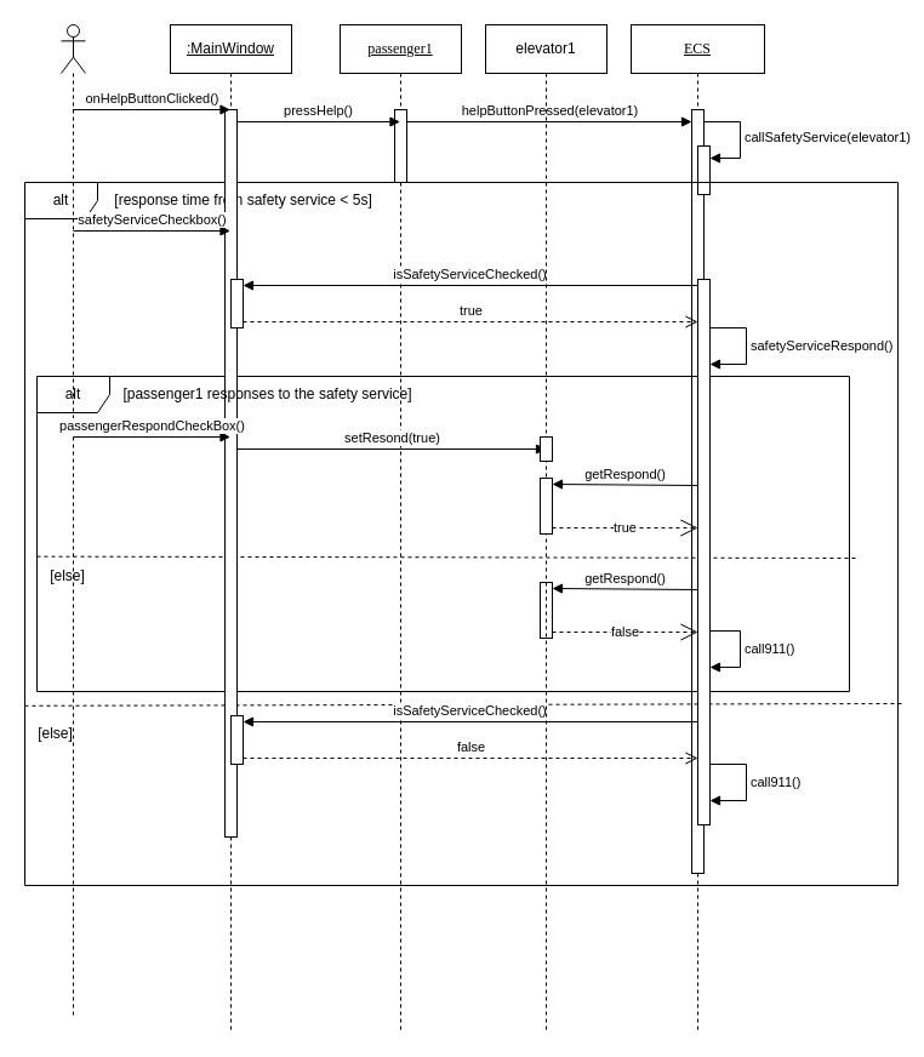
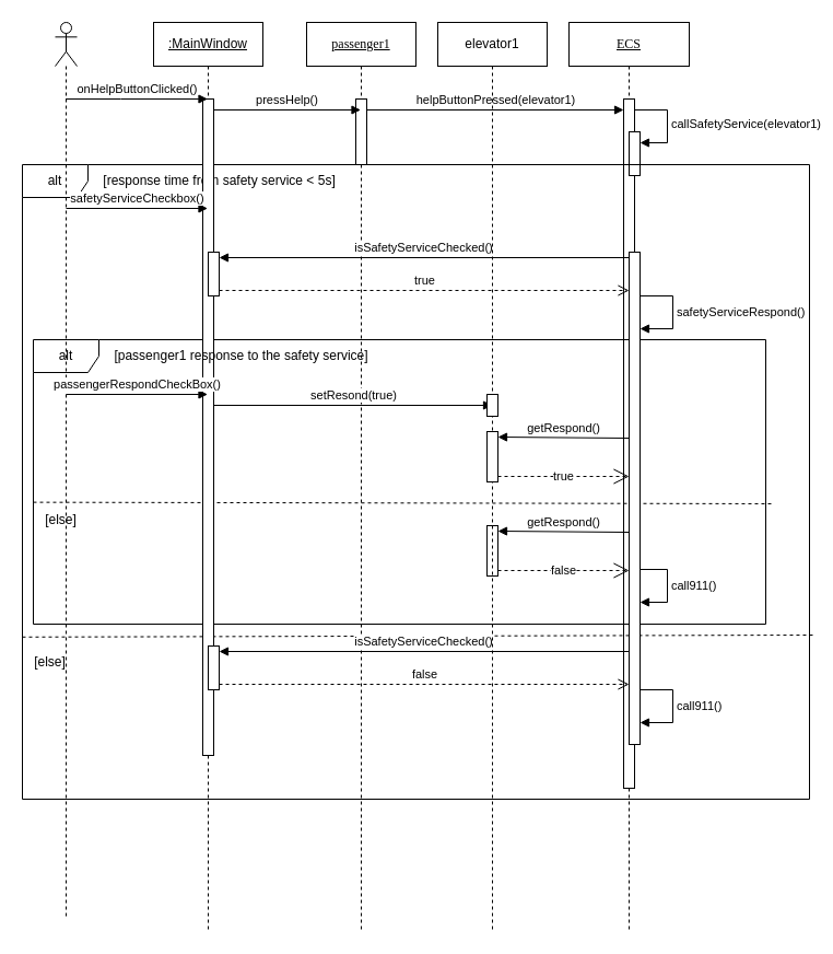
  <mxCell id="0" />
  <mxCell id="1" parent="0" />
  <mxCell id="2" value="&lt;u&gt;passenger1&lt;/u&gt;" style="shape=umlLifeline;perimeter=lifelinePerimeter;whiteSpace=wrap;html=1;container=1;collapsible=0;recursiveResize=0;outlineConnect=0;rounded=0;shadow=0;comic=0;labelBackgroundColor=none;strokeWidth=1;fontFamily=Verdana;fontSize=12;align=center;" parent="1" vertex="1"><mxGeometry x="280" y="20" width="100" height="830" as="geometry" /></mxCell>
  <mxCell id="3" value="" style="html=1;points=[[0,0,0,0,5],[0,1,0,0,-5],[1,0,0,0,5],[1,1,0,0,-5]];perimeter=orthogonalPerimeter;outlineConnect=0;targetShapes=umlLifeline;portConstraint=eastwest;newEdgeStyle={&quot;curved&quot;:0,&quot;rounded&quot;:0};" parent="2" vertex="1"><mxGeometry x="45" y="70" width="10" height="60" as="geometry" /></mxCell>
  <mxCell id="4" value="helpButtonPressed(elevator1)" style="html=1;verticalAlign=bottom;endArrow=block;curved=0;rounded=0;" parent="2" target="6" edge="1"><mxGeometry width="80" relative="1" as="geometry"><mxPoint x="55" y="80" as="sourcePoint" /><mxPoint x="229.5" y="80" as="targetPoint" /></mxGeometry></mxCell>
  <mxCell id="5" value="&lt;u&gt;ECS&lt;/u&gt;" style="shape=umlLifeline;perimeter=lifelinePerimeter;whiteSpace=wrap;html=1;container=1;collapsible=0;recursiveResize=0;outlineConnect=0;rounded=0;shadow=0;comic=0;labelBackgroundColor=none;strokeWidth=1;fontFamily=Verdana;fontSize=12;align=center;" parent="1" vertex="1"><mxGeometry x="520" y="20" width="110" height="830" as="geometry" /></mxCell>
  <mxCell id="6" value="" style="html=1;points=[[0,0,0,0,5],[0,1,0,0,-5],[1,0,0,0,5],[1,1,0,0,-5]];perimeter=orthogonalPerimeter;outlineConnect=0;targetShapes=umlLifeline;portConstraint=eastwest;newEdgeStyle={&quot;curved&quot;:0,&quot;rounded&quot;:0};" parent="5" vertex="1"><mxGeometry x="50" y="70" width="10" height="630" as="geometry" /></mxCell>
  <mxCell id="7" value="" style="html=1;points=[[0,0,0,0,5],[0,1,0,0,-5],[1,0,0,0,5],[1,1,0,0,-5]];perimeter=orthogonalPerimeter;outlineConnect=0;targetShapes=umlLifeline;portConstraint=eastwest;newEdgeStyle={&quot;curved&quot;:0,&quot;rounded&quot;:0};" parent="5" vertex="1"><mxGeometry x="55" y="100" width="10" height="40" as="geometry" /></mxCell>
  <mxCell id="8" value="callSafetyService(elevator1)" style="html=1;align=left;spacingLeft=2;endArrow=block;rounded=0;edgeStyle=orthogonalEdgeStyle;curved=0;rounded=0;" parent="5" target="7" edge="1"><mxGeometry relative="1" as="geometry"><mxPoint x="60" y="80" as="sourcePoint" /><Array as="points"><mxPoint x="90" y="110" /></Array></mxGeometry></mxCell>
  <mxCell id="9" value="alt" style="shape=umlFrame;whiteSpace=wrap;html=1;pointerEvents=0;" parent="5" vertex="1"><mxGeometry x="-500" y="130" width="720" height="580" as="geometry" /></mxCell>
  <mxCell id="10" value="" style="endArrow=none;dashed=1;html=1;rounded=0;exitX=-0.002;exitY=0.548;exitDx=0;exitDy=0;exitPerimeter=0;entryX=1.003;entryY=0.544;entryDx=0;entryDy=0;entryPerimeter=0;" parent="5" edge="1"><mxGeometry width="50" height="50" relative="1" as="geometry"><mxPoint x="-500.0" y="561.8" as="sourcePoint" /><mxPoint x="223.6" y="560.0" as="targetPoint" /></mxGeometry></mxCell>
  <mxCell id="11" value="[else]" style="text;html=1;align=center;verticalAlign=middle;resizable=0;points=[];autosize=1;strokeColor=none;fillColor=none;" parent="5" vertex="1"><mxGeometry x="-500" y="570" width="50" height="30" as="geometry" /></mxCell>
  <mxCell id="12" value="alt" style="shape=umlFrame;whiteSpace=wrap;html=1;pointerEvents=0;" parent="5" vertex="1"><mxGeometry x="-490" y="290" width="670" height="260" as="geometry" /></mxCell>
  <mxCell id="13" value="" style="endArrow=none;dashed=1;html=1;rounded=0;exitX=-0.004;exitY=0.647;exitDx=0;exitDy=0;exitPerimeter=0;entryX=1.006;entryY=0.653;entryDx=0;entryDy=0;entryPerimeter=0;" parent="5" edge="1"><mxGeometry width="50" height="50" relative="1" as="geometry"><mxPoint x="-490.0" y="438.62" as="sourcePoint" /><mxPoint x="186.7" y="440.0" as="targetPoint" /></mxGeometry></mxCell>
  <mxCell id="14" value="[else]" style="text;html=1;align=center;verticalAlign=middle;resizable=0;points=[];autosize=1;strokeColor=none;fillColor=none;" parent="5" vertex="1"><mxGeometry x="-490" y="440" width="50" height="30" as="geometry" /></mxCell>
  <mxCell id="15" value="" style="html=1;points=[[0,0,0,0,5],[0,1,0,0,-5],[1,0,0,0,5],[1,1,0,0,-5]];perimeter=orthogonalPerimeter;outlineConnect=0;targetShapes=umlLifeline;portConstraint=eastwest;newEdgeStyle={&quot;curved&quot;:0,&quot;rounded&quot;:0};" parent="5" vertex="1"><mxGeometry x="55" y="210" width="10" height="450" as="geometry" /></mxCell>
  <mxCell id="16" value="safetyServiceRespond()" style="html=1;align=left;spacingLeft=2;endArrow=block;rounded=0;edgeStyle=orthogonalEdgeStyle;curved=0;rounded=0;" parent="5" target="15" edge="1"><mxGeometry relative="1" as="geometry"><mxPoint x="65" y="250" as="sourcePoint" /><Array as="points"><mxPoint x="95" y="250" /><mxPoint x="95" y="280" /></Array><mxPoint x="70" y="280.018" as="targetPoint" /></mxGeometry></mxCell>
  <mxCell id="17" value="[response time from safety service &amp;lt; 5s]" style="text;html=1;align=center;verticalAlign=middle;resizable=0;points=[];autosize=1;strokeColor=none;fillColor=none;" parent="5" vertex="1"><mxGeometry x="-440" y="130" width="240" height="30" as="geometry" /></mxCell>
  <mxCell id="18" value="setResond(true)" style="html=1;verticalAlign=bottom;endArrow=block;curved=0;rounded=0;" parent="5" source="28" edge="1"><mxGeometry width="80" relative="1" as="geometry"><mxPoint x="-150" y="350" as="sourcePoint" /><mxPoint x="-70" y="350" as="targetPoint" /></mxGeometry></mxCell>
  <mxCell id="19" value="getRespond()" style="html=1;verticalAlign=bottom;endArrow=block;curved=0;rounded=0;entryX=1;entryY=0;entryDx=0;entryDy=5;entryPerimeter=0;" parent="5" target="20" edge="1"><mxGeometry width="80" relative="1" as="geometry"><mxPoint x="55" y="466" as="sourcePoint" /><mxPoint x="-60" y="466" as="targetPoint" /></mxGeometry></mxCell>
  <mxCell id="20" value="" style="html=1;points=[[0,0,0,0,5],[0,1,0,0,-5],[1,0,0,0,5],[1,1,0,0,-5]];perimeter=orthogonalPerimeter;outlineConnect=0;targetShapes=umlLifeline;portConstraint=eastwest;newEdgeStyle={&quot;curved&quot;:0,&quot;rounded&quot;:0};" parent="5" vertex="1"><mxGeometry x="-75" y="460" width="10" height="46" as="geometry" /></mxCell>
  <mxCell id="21" value="false" style="endArrow=open;endSize=12;dashed=1;html=1;rounded=0;exitX=1;exitY=1;exitDx=0;exitDy=-5;exitPerimeter=0;" parent="5" source="20" edge="1"><mxGeometry width="160" relative="1" as="geometry"><mxPoint x="-60" y="506" as="sourcePoint" /><mxPoint x="55" y="501" as="targetPoint" /></mxGeometry></mxCell>
  <mxCell id="22" value="call911()" style="html=1;align=left;spacingLeft=2;endArrow=block;rounded=0;edgeStyle=orthogonalEdgeStyle;curved=0;rounded=0;" parent="5" source="15" edge="1"><mxGeometry relative="1" as="geometry"><mxPoint x="70" y="500" as="sourcePoint" /><Array as="points"><mxPoint x="90" y="500" /><mxPoint x="90" y="530" /></Array><mxPoint x="65" y="530" as="targetPoint" /></mxGeometry></mxCell>
  <mxCell id="23" value="call911()" style="html=1;align=left;spacingLeft=2;endArrow=block;rounded=0;edgeStyle=orthogonalEdgeStyle;curved=0;rounded=0;" parent="5" edge="1"><mxGeometry relative="1" as="geometry"><mxPoint x="65" y="610" as="sourcePoint" /><Array as="points"><mxPoint x="95" y="610" /><mxPoint x="95" y="640" /></Array><mxPoint x="65" y="640" as="targetPoint" /></mxGeometry></mxCell>
  <mxCell id="24" value="isSafetyServiceChecked()" style="html=1;verticalAlign=bottom;endArrow=block;curved=0;rounded=0;entryX=1;entryY=0;entryDx=0;entryDy=5;entryPerimeter=0;exitX=0;exitY=0;exitDx=0;exitDy=5;exitPerimeter=0;" parent="5" target="30" edge="1"><mxGeometry relative="1" as="geometry"><mxPoint x="55" y="575" as="sourcePoint" /></mxGeometry></mxCell>
  <mxCell id="25" value="false" style="html=1;verticalAlign=bottom;endArrow=open;dashed=1;endSize=8;curved=0;rounded=0;exitX=1;exitY=1;exitDx=0;exitDy=-5;exitPerimeter=0;" parent="5" source="30" edge="1"><mxGeometry relative="1" as="geometry"><mxPoint x="55" y="605" as="targetPoint" /></mxGeometry></mxCell>
  <mxCell id="26" value="" style="shape=umlLifeline;perimeter=lifelinePerimeter;whiteSpace=wrap;html=1;container=1;dropTarget=0;collapsible=0;recursiveResize=0;outlineConnect=0;portConstraint=eastwest;newEdgeStyle={&quot;curved&quot;:0,&quot;rounded&quot;:0};participant=umlActor;" parent="1" vertex="1"><mxGeometry x="50" y="20" width="20" height="820" as="geometry" /></mxCell>
  <mxCell id="27" value="&lt;u&gt;:MainWindow&lt;/u&gt;" style="shape=umlLifeline;perimeter=lifelinePerimeter;whiteSpace=wrap;html=1;container=1;dropTarget=0;collapsible=0;recursiveResize=0;outlineConnect=0;portConstraint=eastwest;newEdgeStyle={&quot;curved&quot;:0,&quot;rounded&quot;:0};" parent="1" vertex="1"><mxGeometry x="140" y="20" width="100" height="830" as="geometry" /></mxCell>
  <mxCell id="28" value="" style="html=1;points=[[0,0,0,0,5],[0,1,0,0,-5],[1,0,0,0,5],[1,1,0,0,-5]];perimeter=orthogonalPerimeter;outlineConnect=0;targetShapes=umlLifeline;portConstraint=eastwest;newEdgeStyle={&quot;curved&quot;:0,&quot;rounded&quot;:0};" parent="27" vertex="1"><mxGeometry x="45" y="70" width="10" height="600" as="geometry" /></mxCell>
  <mxCell id="29" value="" style="html=1;points=[[0,0,0,0,5],[0,1,0,0,-5],[1,0,0,0,5],[1,1,0,0,-5]];perimeter=orthogonalPerimeter;outlineConnect=0;targetShapes=umlLifeline;portConstraint=eastwest;newEdgeStyle={&quot;curved&quot;:0,&quot;rounded&quot;:0};" parent="27" vertex="1"><mxGeometry x="50" y="210" width="10" height="40" as="geometry" /></mxCell>
  <mxCell id="30" value="" style="html=1;points=[[0,0,0,0,5],[0,1,0,0,-5],[1,0,0,0,5],[1,1,0,0,-5]];perimeter=orthogonalPerimeter;outlineConnect=0;targetShapes=umlLifeline;portConstraint=eastwest;newEdgeStyle={&quot;curved&quot;:0,&quot;rounded&quot;:0};" parent="27" vertex="1"><mxGeometry x="50" y="570" width="10" height="40" as="geometry" /></mxCell>
  <mxCell id="31" value="onHelpButtonClicked()" style="html=1;verticalAlign=bottom;endArrow=block;curved=0;rounded=0;" parent="1" source="26" target="27" edge="1"><mxGeometry width="80" relative="1" as="geometry"><mxPoint x="100" y="100" as="sourcePoint" /><mxPoint x="180" y="100" as="targetPoint" /><Array as="points"><mxPoint x="110" y="90" /></Array></mxGeometry></mxCell>
  <mxCell id="32" value="pressHelp()" style="html=1;verticalAlign=bottom;endArrow=block;curved=0;rounded=0;" parent="1" edge="1"><mxGeometry x="-0.004" width="80" relative="1" as="geometry"><mxPoint x="195" y="100" as="sourcePoint" /><mxPoint x="329.5" y="100" as="targetPoint" /><mxPoint as="offset" /></mxGeometry></mxCell>
  <mxCell id="33" value="isSafetyServiceChecked()" style="html=1;verticalAlign=bottom;endArrow=block;curved=0;rounded=0;entryX=1;entryY=0;entryDx=0;entryDy=5;entryPerimeter=0;exitX=0;exitY=0;exitDx=0;exitDy=5;exitPerimeter=0;" parent="1" source="15" target="29" edge="1"><mxGeometry relative="1" as="geometry"><mxPoint x="120" y="235" as="sourcePoint" /></mxGeometry></mxCell>
  <mxCell id="34" value="true" style="html=1;verticalAlign=bottom;endArrow=open;dashed=1;endSize=8;curved=0;rounded=0;exitX=1;exitY=1;exitDx=0;exitDy=-5;exitPerimeter=0;" parent="1" source="29" target="15" edge="1"><mxGeometry relative="1" as="geometry"><mxPoint x="120" y="305" as="targetPoint" /></mxGeometry></mxCell>
  <mxCell id="35" value="elevator1" style="shape=umlLifeline;perimeter=lifelinePerimeter;whiteSpace=wrap;html=1;container=1;dropTarget=0;collapsible=0;recursiveResize=0;outlineConnect=0;portConstraint=eastwest;newEdgeStyle={&quot;curved&quot;:0,&quot;rounded&quot;:0};" parent="1" vertex="1"><mxGeometry x="400" y="20" width="100" height="830" as="geometry" /></mxCell>
  <mxCell id="36" value="getRespond()" style="html=1;verticalAlign=bottom;endArrow=block;curved=0;rounded=0;entryX=1;entryY=0;entryDx=0;entryDy=5;entryPerimeter=0;" parent="35" target="37" edge="1"><mxGeometry width="80" relative="1" as="geometry"><mxPoint x="175" y="380" as="sourcePoint" /><mxPoint x="60" y="380" as="targetPoint" /></mxGeometry></mxCell>
  <mxCell id="37" value="" style="html=1;points=[[0,0,0,0,5],[0,1,0,0,-5],[1,0,0,0,5],[1,1,0,0,-5]];perimeter=orthogonalPerimeter;outlineConnect=0;targetShapes=umlLifeline;portConstraint=eastwest;newEdgeStyle={&quot;curved&quot;:0,&quot;rounded&quot;:0};" parent="35" vertex="1"><mxGeometry x="45" y="374" width="10" height="46" as="geometry" /></mxCell>
  <mxCell id="38" value="" style="html=1;points=[[0,0,0,0,5],[0,1,0,0,-5],[1,0,0,0,5],[1,1,0,0,-5]];perimeter=orthogonalPerimeter;outlineConnect=0;targetShapes=umlLifeline;portConstraint=eastwest;newEdgeStyle={&quot;curved&quot;:0,&quot;rounded&quot;:0};" parent="35" vertex="1"><mxGeometry x="45" y="340" width="10" height="20" as="geometry" /></mxCell>
- <mxCell id="39" value="[passenger1 responses to the safety service]" style="text;html=1;align=center;verticalAlign=middle;resizable=0;points=[];autosize=1;strokeColor=none;fillColor=none;" parent="1" vertex="1"><mxGeometry x="90" y="310" width="260" height="30" as="geometry" /></mxCell>
+ <mxCell id="39" value="[passenger1 response to the safety service]" style="text;html=1;align=center;verticalAlign=middle;resizable=0;points=[];autosize=1;strokeColor=none;fillColor=none;" parent="1" vertex="1"><mxGeometry x="90" y="310" width="260" height="30" as="geometry" /></mxCell>
  <mxCell id="40" value="safetyServiceCheckbox()" style="html=1;verticalAlign=bottom;endArrow=block;curved=0;rounded=0;" parent="1" target="27" edge="1"><mxGeometry width="80" relative="1" as="geometry"><mxPoint x="60" y="190" as="sourcePoint" /><mxPoint x="140" y="190" as="targetPoint" /></mxGeometry></mxCell>
  <mxCell id="41" value="passengerRespondCheckBox()" style="html=1;verticalAlign=bottom;endArrow=block;curved=0;rounded=0;" parent="1" target="27" edge="1"><mxGeometry width="80" relative="1" as="geometry"><mxPoint x="60" y="360" as="sourcePoint" /><mxPoint x="140" y="360" as="targetPoint" /></mxGeometry></mxCell>
  <mxCell id="42" value="true" style="endArrow=open;endSize=12;dashed=1;html=1;rounded=0;exitX=1;exitY=1;exitDx=0;exitDy=-5;exitPerimeter=0;" parent="1" source="37" target="15" edge="1"><mxGeometry width="160" relative="1" as="geometry"><mxPoint x="460" y="440" as="sourcePoint" /><mxPoint x="570" y="440" as="targetPoint" /></mxGeometry></mxCell>
